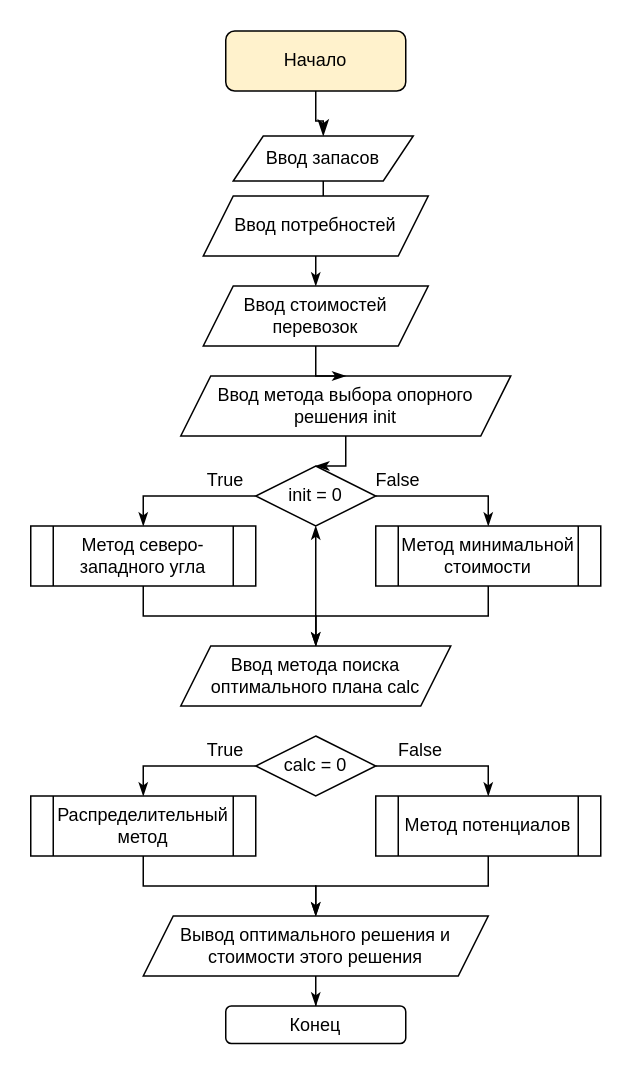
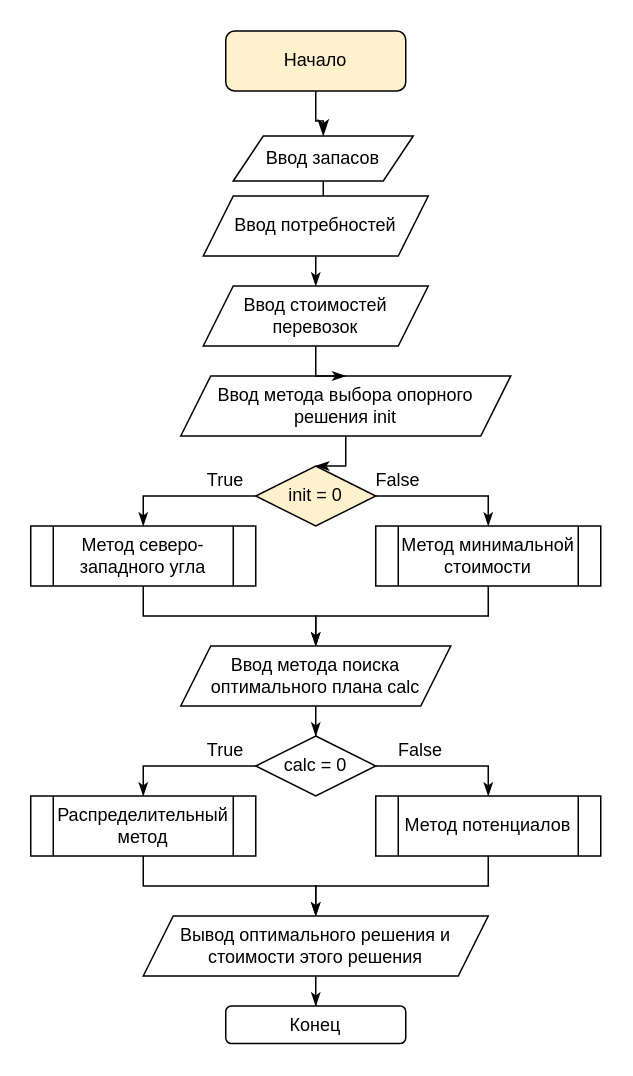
  <mxCell id="0" />
  <mxCell id="1" parent="0" />
  <mxCell id="2" value="" style="rounded=0;html=1;jettySize=auto;orthogonalLoop=1;fontSize=11;endArrow=classicThin;endFill=1;endSize=8;strokeWidth=1;shadow=0;labelBackgroundColor=none;edgeStyle=orthogonalEdgeStyle;entryX=0.5;entryY=0;entryDx=0;entryDy=0;" parent="1" source="3" target="16" edge="1"><mxGeometry relative="1" as="geometry"><mxPoint x="210" y="100" as="targetPoint" /></mxGeometry></mxCell>
  <mxCell id="3" value="Начало" style="rounded=1;whiteSpace=wrap;html=1;fontSize=12;glass=0;strokeWidth=1;shadow=0;fillColor=#fff2cc;" parent="1" vertex="1"><mxGeometry x="150" width="120" height="40" as="geometry" y="20" /></mxCell>
  <mxCell id="4" style="edgeStyle=orthogonalEdgeStyle;rounded=0;orthogonalLoop=1;jettySize=auto;html=1;entryX=0.5;entryY=0;entryDx=0;entryDy=0;entryPerimeter=0;" edge="1" parent="1" source="16" target="15"><mxGeometry relative="1" as="geometry"><mxPoint x="210" y="130" as="sourcePoint" /><mxPoint x="210" y="170" as="targetPoint" /></mxGeometry></mxCell>
  <mxCell id="5" style="edgeStyle=orthogonalEdgeStyle;rounded=0;orthogonalLoop=1;jettySize=auto;html=1;endArrow=classicThin;endFill=1;entryX=0.5;entryY=0;entryDx=0;entryDy=0;exitX=0.5;exitY=1;exitDx=0;exitDy=0;" edge="1" parent="1" source="15" target="14"><mxGeometry relative="1" as="geometry"><mxPoint x="210" y="210" as="sourcePoint" /><mxPoint x="210" y="250" as="targetPoint" /></mxGeometry></mxCell>
  <mxCell id="6" style="edgeStyle=orthogonalEdgeStyle;rounded=0;orthogonalLoop=1;jettySize=auto;html=1;entryX=0.5;entryY=0;entryDx=0;entryDy=0;endArrow=classicThin;endFill=1;" edge="1" parent="1" source="12" target="9"><mxGeometry relative="1" as="geometry"><mxPoint x="210" y="370" as="sourcePoint" /></mxGeometry></mxCell>
  <mxCell id="7" style="edgeStyle=orthogonalEdgeStyle;rounded=0;orthogonalLoop=1;jettySize=auto;html=1;exitX=0;exitY=0.5;exitDx=0;exitDy=0;endArrow=classicThin;endFill=1;" edge="1" parent="1" source="9" target="11"><mxGeometry relative="1" as="geometry" /></mxCell>
  <mxCell id="8" style="edgeStyle=orthogonalEdgeStyle;rounded=0;orthogonalLoop=1;jettySize=auto;html=1;entryX=0.5;entryY=0;entryDx=0;entryDy=0;endArrow=classicThin;endFill=1;" edge="1" parent="1" source="9" target="18"><mxGeometry relative="1" as="geometry"><Array as="points"><mxPoint x="325" y="330" /></Array></mxGeometry></mxCell>
- <mxCell id="9" value="init = 0" style="rhombus;whiteSpace=wrap;html=1;" vertex="1" parent="1"><mxGeometry x="170" y="310" width="80" height="40" as="geometry" /></mxCell>
+ <mxCell id="9" value="init = 0" style="rhombus;whiteSpace=wrap;html=1;fillColor=#fff2cc;" vertex="1" parent="1"><mxGeometry x="170" y="310" width="80" height="40" as="geometry" /></mxCell>
  <mxCell id="10" style="edgeStyle=orthogonalEdgeStyle;rounded=0;orthogonalLoop=1;jettySize=auto;html=1;endArrow=classicThin;endFill=1;" edge="1" parent="1" source="11" target="20"><mxGeometry relative="1" as="geometry"><mxPoint x="210" y="465" as="targetPoint" /></mxGeometry></mxCell>
  <mxCell id="11" value="Метод северо-западного угла" style="shape=process;whiteSpace=wrap;html=1;backgroundOutline=1;" vertex="1" parent="1"><mxGeometry x="20" y="350" width="150" height="40" as="geometry" /></mxCell>
  <mxCell id="12" value="&lt;span&gt;Ввод метода выбора опорного решения init&lt;/span&gt;" style="shape=parallelogram;perimeter=parallelogramPerimeter;whiteSpace=wrap;html=1;fixedSize=1;" vertex="1" parent="1"><mxGeometry x="120" y="250" width="220" height="40" as="geometry" /></mxCell>
  <mxCell id="13" value="" style="edgeStyle=orthogonalEdgeStyle;rounded=0;orthogonalLoop=1;jettySize=auto;html=1;endArrow=classicThin;endFill=1;exitX=0.5;exitY=1;exitDx=0;exitDy=0;" edge="1" parent="1" source="14" target="12"><mxGeometry relative="1" as="geometry"><mxPoint x="210" y="280" as="sourcePoint" /></mxGeometry></mxCell>
  <mxCell id="14" value="&lt;span&gt;Ввод стоимостей перевозок&lt;/span&gt;" style="shape=parallelogram;perimeter=parallelogramPerimeter;whiteSpace=wrap;html=1;fixedSize=1;" vertex="1" parent="1"><mxGeometry x="135" y="190" width="150" height="40" as="geometry" /></mxCell>
  <mxCell id="15" value="&lt;span&gt;Ввод потребностей&lt;/span&gt;" style="shape=parallelogram;perimeter=parallelogramPerimeter;whiteSpace=wrap;html=1;fixedSize=1;" vertex="1" parent="1"><mxGeometry x="135" y="130" width="150" height="40" as="geometry" /></mxCell>
  <mxCell id="16" value="&lt;span&gt;Ввод запасов&lt;/span&gt;" style="shape=parallelogram;perimeter=parallelogramPerimeter;whiteSpace=wrap;html=1;fixedSize=1;" vertex="1" parent="1"><mxGeometry x="155" y="90" width="120" height="30" as="geometry" /></mxCell>
  <mxCell id="17" style="edgeStyle=orthogonalEdgeStyle;rounded=0;orthogonalLoop=1;jettySize=auto;html=1;endArrow=classicThin;endFill=1;" edge="1" parent="1" source="18" target="20"><mxGeometry relative="1" as="geometry"><mxPoint x="210" y="465" as="targetPoint" /></mxGeometry></mxCell>
  <mxCell id="18" value="Метод минимальной стоимости" style="shape=process;whiteSpace=wrap;html=1;backgroundOutline=1;" vertex="1" parent="1"><mxGeometry x="250" y="350" width="150" height="40" as="geometry" /></mxCell>
- <mxCell id="19" style="edgeStyle=orthogonalEdgeStyle;rounded=0;orthogonalLoop=1;jettySize=auto;html=1;endArrow=classicThin;endFill=1;" edge="1" parent="1" source="20" target="9"><mxGeometry relative="1" as="geometry" /></mxCell>
+ <mxCell id="19" style="edgeStyle=orthogonalEdgeStyle;rounded=0;orthogonalLoop=1;jettySize=auto;html=1;endArrow=classicThin;endFill=1;" edge="1" parent="1" source="20" target="23"><mxGeometry relative="1" as="geometry" /></mxCell>
  <mxCell id="20" value="&lt;span&gt;Ввод метода поиска оптимального плана calc&lt;/span&gt;" style="shape=parallelogram;perimeter=parallelogramPerimeter;whiteSpace=wrap;html=1;fixedSize=1;" vertex="1" parent="1"><mxGeometry x="120" y="430" width="180" height="40" as="geometry" /></mxCell>
  <mxCell id="21" style="edgeStyle=orthogonalEdgeStyle;rounded=0;orthogonalLoop=1;jettySize=auto;html=1;entryX=0.5;entryY=0;entryDx=0;entryDy=0;endArrow=classicThin;endFill=1;" edge="1" parent="1" source="23" target="25"><mxGeometry relative="1" as="geometry"><Array as="points"><mxPoint x="95" y="510" /></Array></mxGeometry></mxCell>
  <mxCell id="22" style="edgeStyle=orthogonalEdgeStyle;rounded=0;orthogonalLoop=1;jettySize=auto;html=1;exitX=1;exitY=0.5;exitDx=0;exitDy=0;entryX=0.5;entryY=0;entryDx=0;entryDy=0;endArrow=classicThin;endFill=1;" edge="1" parent="1" source="23" target="31"><mxGeometry relative="1" as="geometry" /></mxCell>
  <mxCell id="23" value="calc&amp;nbsp;= 0" style="rhombus;whiteSpace=wrap;html=1;" vertex="1" parent="1"><mxGeometry x="170" y="490" width="80" height="40" as="geometry" /></mxCell>
  <mxCell id="24" style="edgeStyle=orthogonalEdgeStyle;rounded=0;orthogonalLoop=1;jettySize=auto;html=1;endArrow=classicThin;endFill=1;" edge="1" parent="1" source="25" target="33"><mxGeometry relative="1" as="geometry" /></mxCell>
  <mxCell id="25" value="Распределительный метод" style="shape=process;whiteSpace=wrap;html=1;backgroundOutline=1;" vertex="1" parent="1"><mxGeometry x="20" y="530" width="150" height="40" as="geometry" /></mxCell>
  <mxCell id="26" value="True" style="text;html=1;strokeColor=none;fillColor=none;align=center;verticalAlign=middle;whiteSpace=wrap;rounded=0;" vertex="1" parent="1"><mxGeometry x="130" y="310" width="40" height="20" as="geometry" /></mxCell>
  <mxCell id="27" value="False" style="text;html=1;strokeColor=none;fillColor=none;align=center;verticalAlign=middle;whiteSpace=wrap;rounded=0;" vertex="1" parent="1"><mxGeometry x="245" y="310" width="40" height="20" as="geometry" /></mxCell>
  <mxCell id="28" value="True" style="text;html=1;strokeColor=none;fillColor=none;align=center;verticalAlign=middle;whiteSpace=wrap;rounded=0;" vertex="1" parent="1"><mxGeometry x="130" y="490" width="40" height="20" as="geometry" /></mxCell>
  <mxCell id="29" value="False" style="text;html=1;strokeColor=none;fillColor=none;align=center;verticalAlign=middle;whiteSpace=wrap;rounded=0;" vertex="1" parent="1"><mxGeometry x="260" y="490" width="40" height="20" as="geometry" /></mxCell>
  <mxCell id="30" style="edgeStyle=orthogonalEdgeStyle;rounded=0;orthogonalLoop=1;jettySize=auto;html=1;endArrow=classicThin;endFill=1;" edge="1" parent="1" source="31" target="33"><mxGeometry relative="1" as="geometry" /></mxCell>
  <mxCell id="31" value="Метод потенциалов" style="shape=process;whiteSpace=wrap;html=1;backgroundOutline=1;" vertex="1" parent="1"><mxGeometry x="250" y="530" width="150" height="40" as="geometry" /></mxCell>
  <mxCell id="32" style="edgeStyle=orthogonalEdgeStyle;rounded=0;orthogonalLoop=1;jettySize=auto;html=1;endArrow=classicThin;endFill=1;" edge="1" parent="1" source="33" target="34"><mxGeometry relative="1" as="geometry" /></mxCell>
  <mxCell id="33" value="&lt;span&gt;Вывод оптимального решения и стоимости этого решения&lt;/span&gt;" style="shape=parallelogram;perimeter=parallelogramPerimeter;whiteSpace=wrap;html=1;fixedSize=1;" vertex="1" parent="1"><mxGeometry x="95" y="610" width="230" height="40" as="geometry" /></mxCell>
  <mxCell id="34" value="Конец" style="rounded=1;whiteSpace=wrap;html=1;fontSize=12;glass=0;strokeWidth=1;shadow=0;" vertex="1" parent="1"><mxGeometry x="150" y="670" width="120" height="25" as="geometry" /></mxCell>
